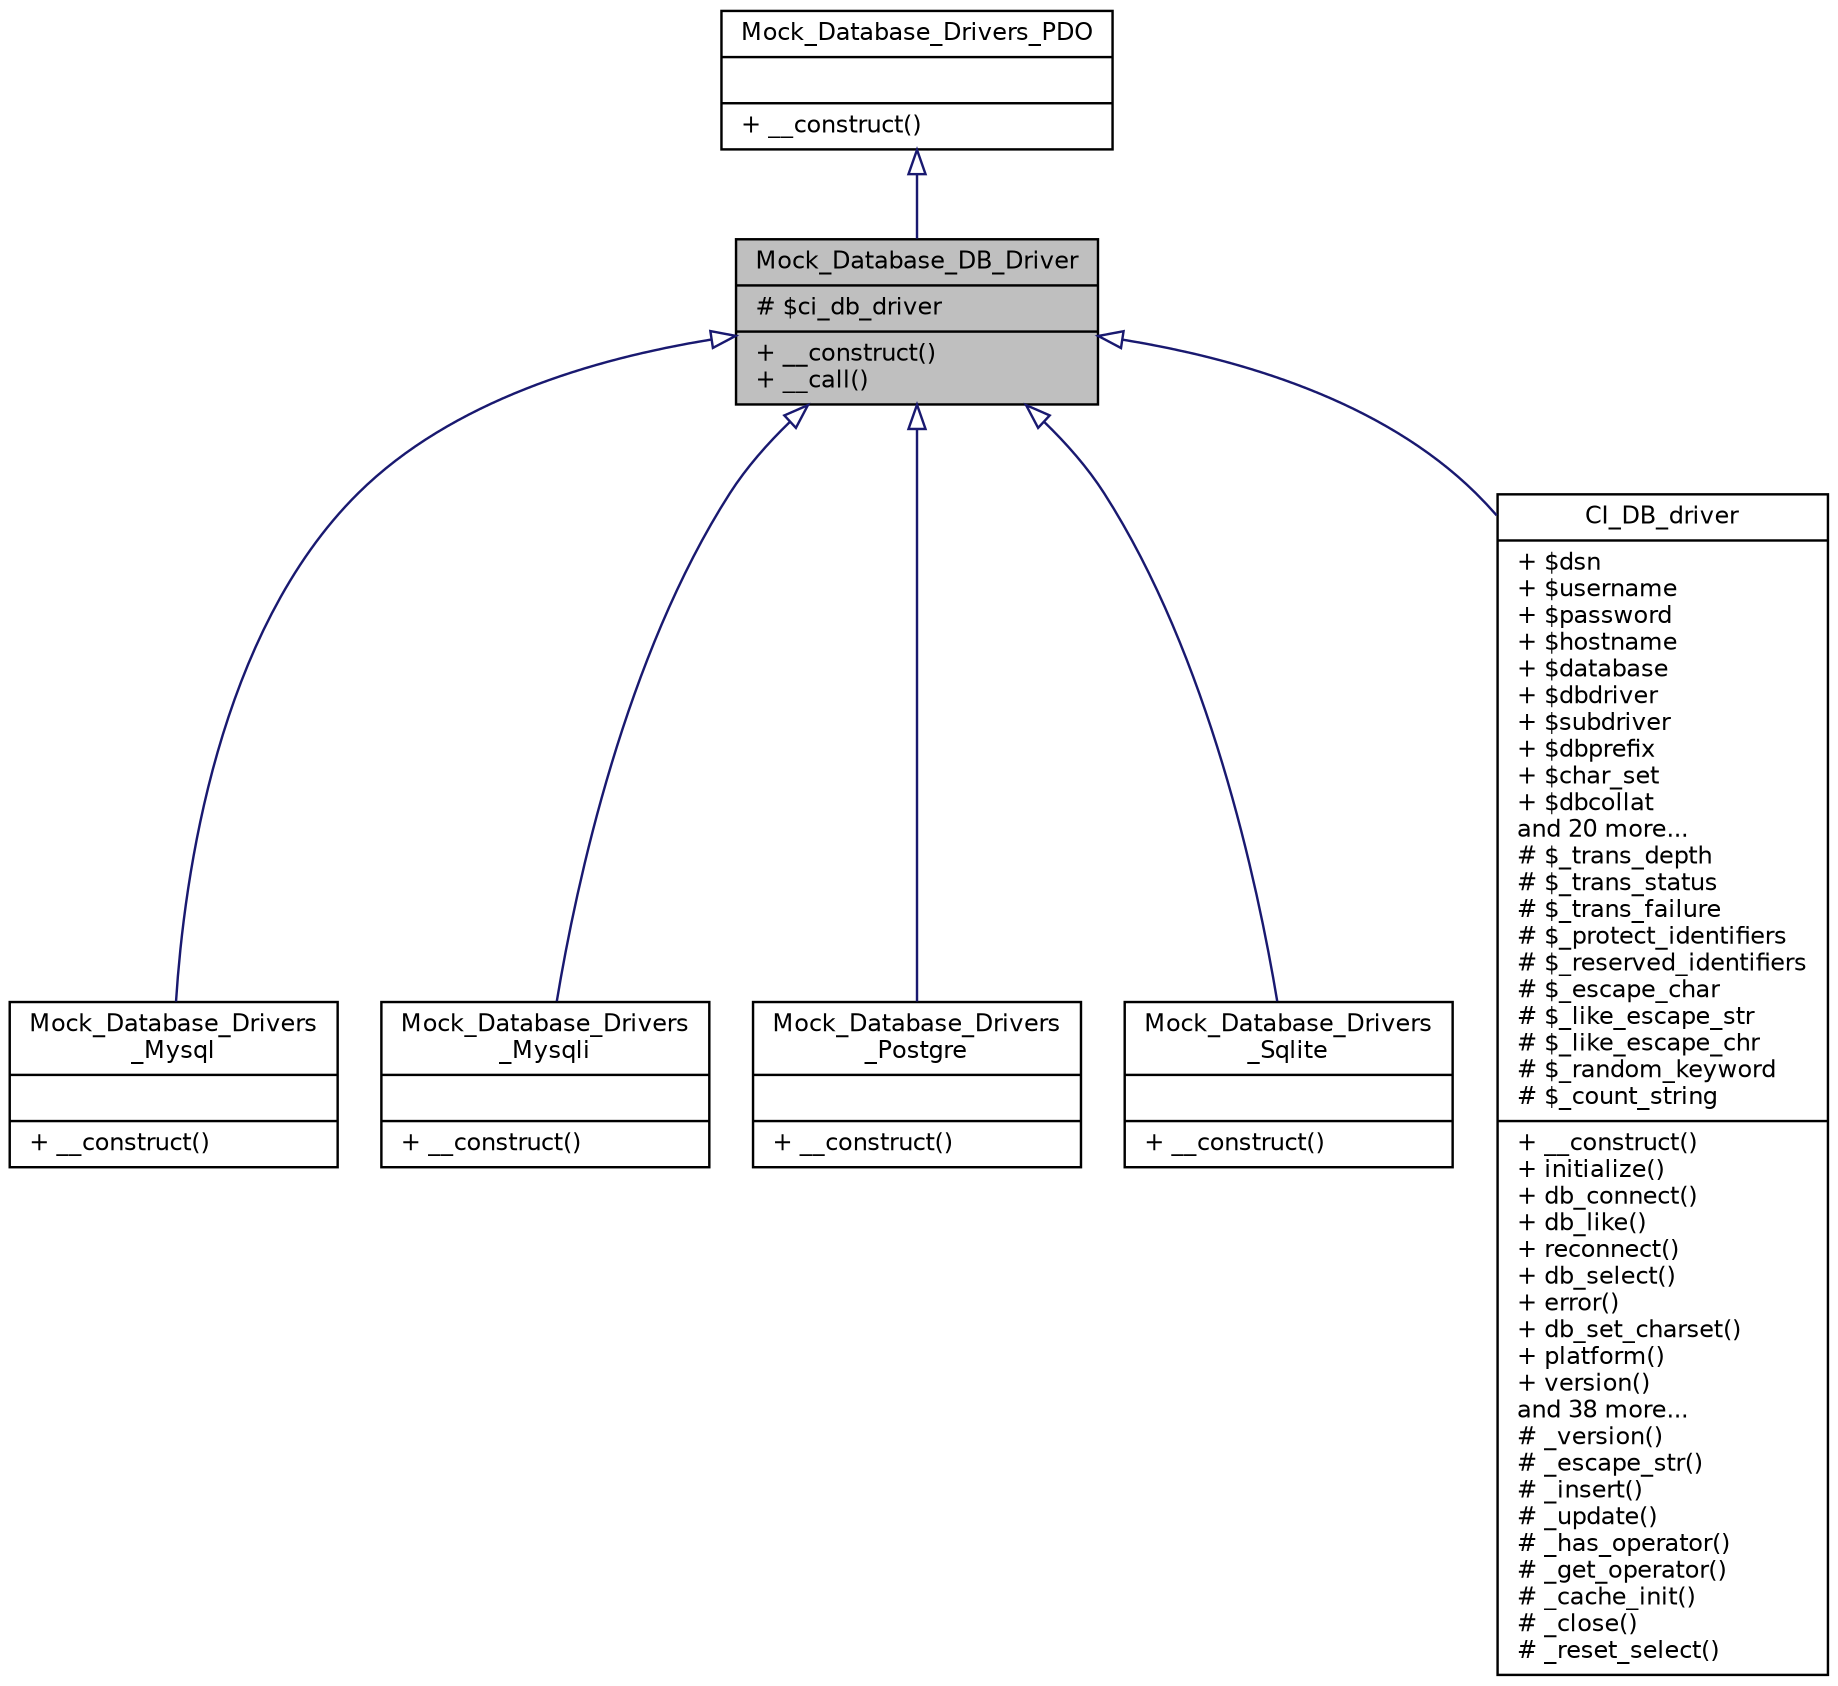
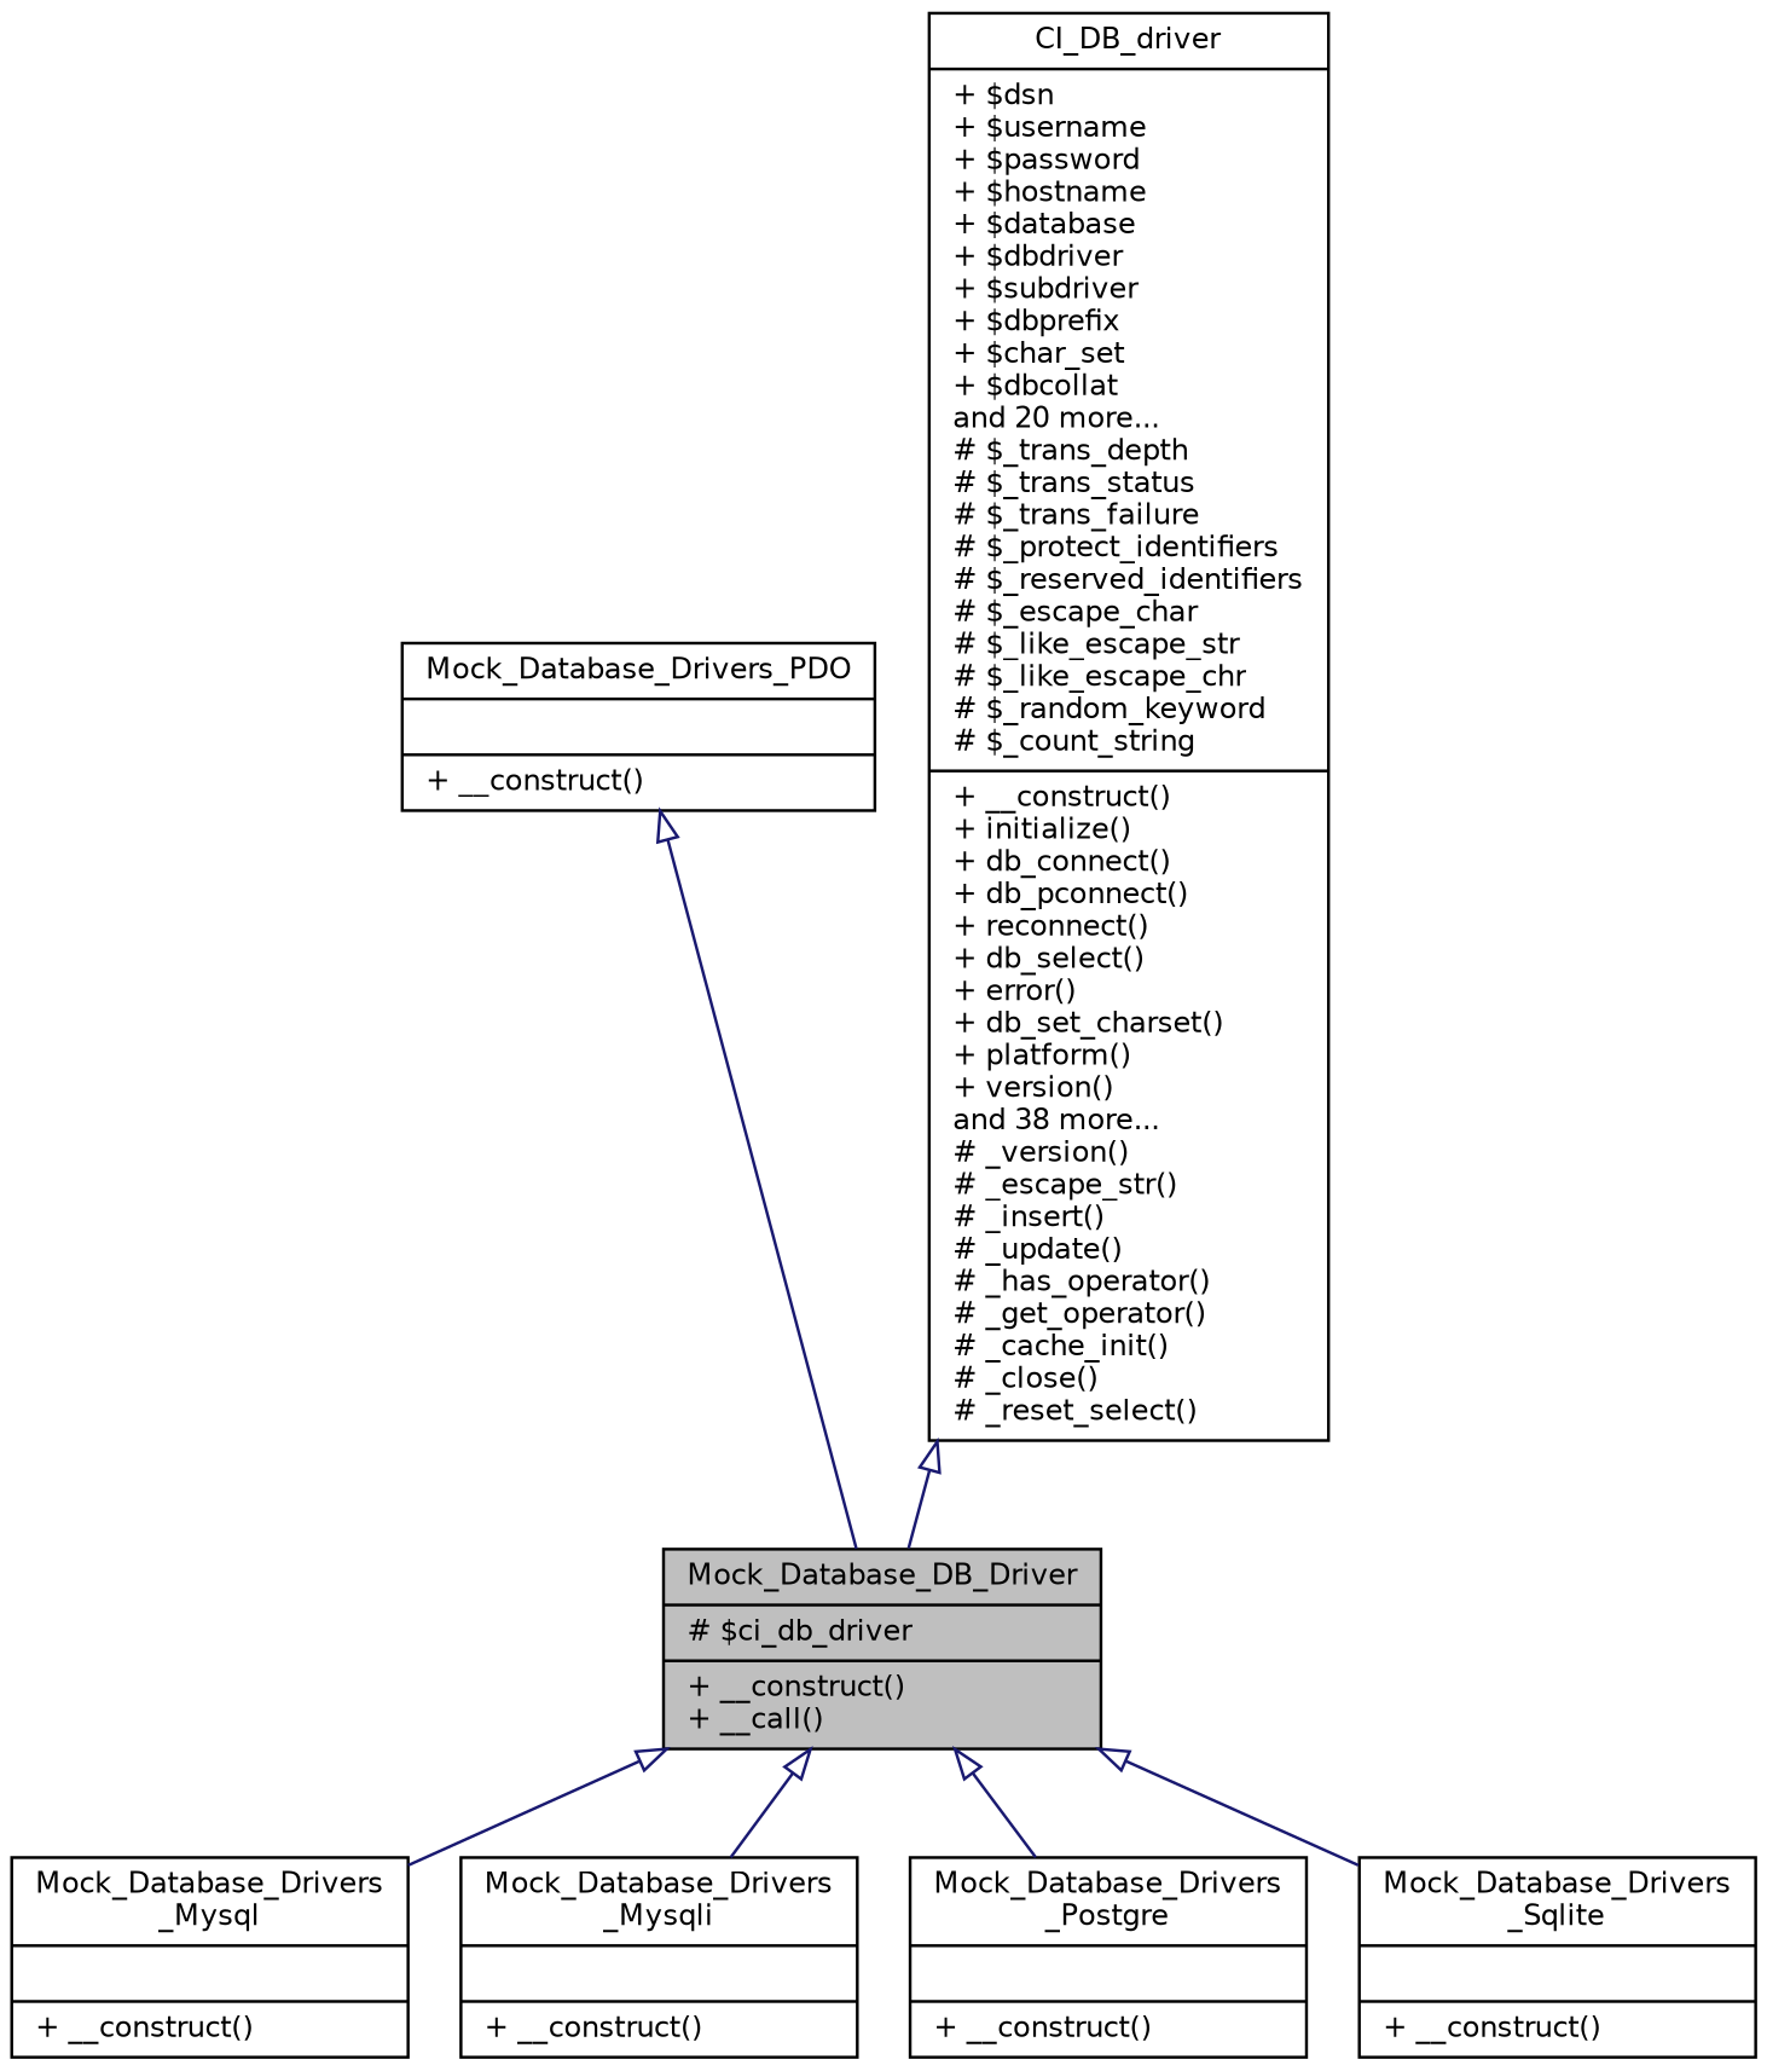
  digraph {
    node [color=black fillcolor=white fontname=Helvetica fontsize=10 shape=record style=filled]
    edge [arrowtail=onormal color=midnightblue dir=back fontname=Helvetica fontsize=10 labelfontname=Helvetica labelfontsize=10 style=solid]
    n1 [fillcolor=grey75 fontcolor=black height=0.2 label="{Mock_Database_DB_Driver\n|# $ci_db_driver\l|+ __construct()\l+ __call()\l}" width=0.4]
    n2 [height=0.2 label="{Mock_Database_Drivers\l_Mysql\n||+ __construct()\l}" width=0.4]
    n3 [height=0.2 label="{Mock_Database_Drivers\l_Mysqli\n||+ __construct()\l}" width=0.4]
    n4 [height=0.2 label="{Mock_Database_Drivers\l_Postgre\n||+ __construct()\l}" width=0.4]
    n5 [height=0.2 label="{Mock_Database_Drivers\l_Sqlite\n||+ __construct()\l}" width=0.4]
    n6 [height=0.2 label="{Mock_Database_Drivers_PDO\n||+ __construct()\l}" width=0.4]
-   n7 [height=0.2 label="{CI_DB_driver\n|+ $dsn\l+ $username\l+ $password\l+ $hostname\l+ $database\l+ $dbdriver\l+ $subdriver\l+ $dbprefix\l+ $char_set\l+ $dbcollat\land 20 more...\l# $_trans_depth\l# $_trans_status\l# $_trans_failure\l# $_protect_identifiers\l# $_reserved_identifiers\l# $_escape_char\l# $_like_escape_str\l# $_like_escape_chr\l# $_random_keyword\l# $_count_string\l|+ __construct()\l+ initialize()\l+ db_connect()\l+ db_like()\l+ reconnect()\l+ db_select()\l+ error()\l+ db_set_charset()\l+ platform()\l+ version()\land 38 more...\l# _version()\l# _escape_str()\l# _insert()\l# _update()\l# _has_operator()\l# _get_operator()\l# _cache_init()\l# _close()\l# _reset_select()\l}" width=0.4]
+   n7 [height=0.2 label="{CI_DB_driver\n|+ $dsn\l+ $username\l+ $password\l+ $hostname\l+ $database\l+ $dbdriver\l+ $subdriver\l+ $dbprefix\l+ $char_set\l+ $dbcollat\land 20 more...\l# $_trans_depth\l# $_trans_status\l# $_trans_failure\l# $_protect_identifiers\l# $_reserved_identifiers\l# $_escape_char\l# $_like_escape_str\l# $_like_escape_chr\l# $_random_keyword\l# $_count_string\l|+ __construct()\l+ initialize()\l+ db_connect()\l+ db_pconnect()\l+ reconnect()\l+ db_select()\l+ error()\l+ db_set_charset()\l+ platform()\l+ version()\land 38 more...\l# _version()\l# _escape_str()\l# _insert()\l# _update()\l# _has_operator()\l# _get_operator()\l# _cache_init()\l# _close()\l# _reset_select()\l}" width=0.4]
    n1 -> n2
    n1 -> n3
    n1 -> n4
    n1 -> n5
    n6 -> n1
-   n1 -> n7
+   n7 -> n1
  }
